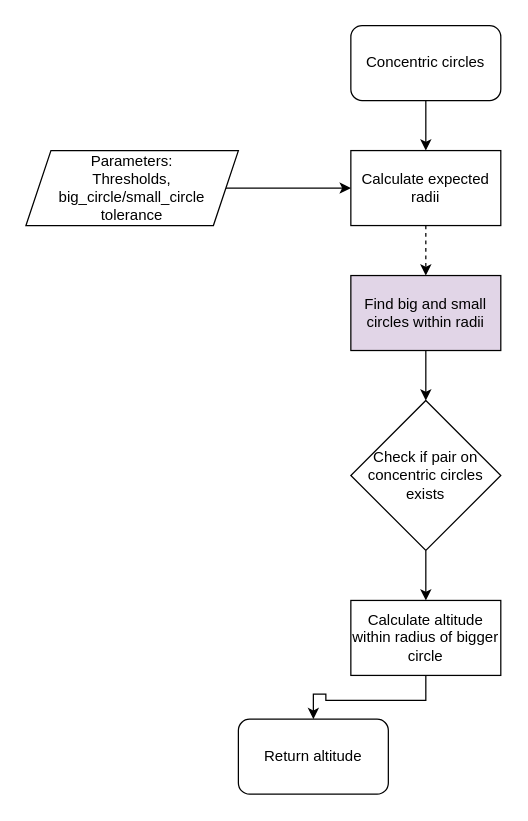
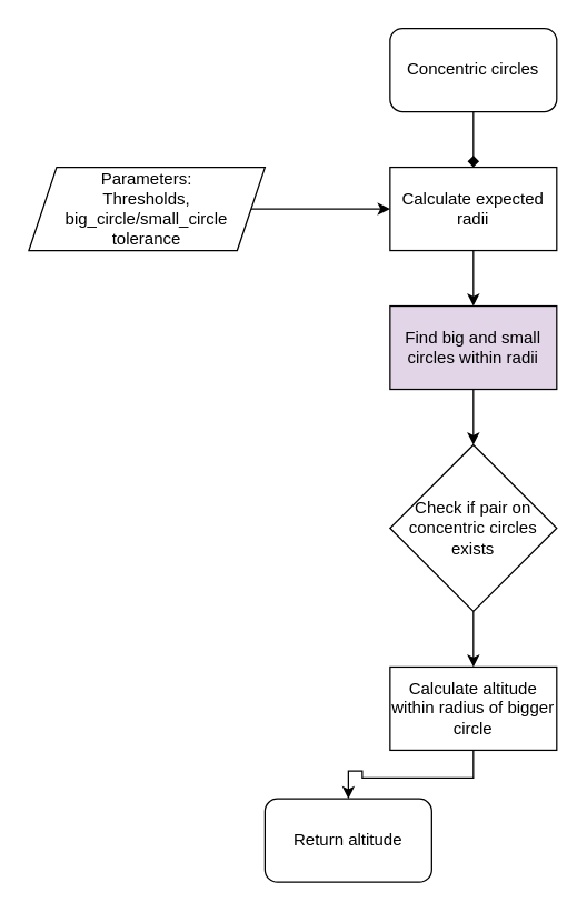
  <mxCell id="0" />
  <mxCell id="1" parent="0" />
- <mxCell id="2" value="" style="edgeStyle=orthogonalEdgeStyle;rounded=0;orthogonalLoop=1;jettySize=auto;html=1;" edge="1" parent="1" source="3" target="5"><mxGeometry relative="1" as="geometry" /></mxCell>
+ <mxCell id="2" value="" style="edgeStyle=orthogonalEdgeStyle;rounded=0;orthogonalLoop=1;jettySize=auto;html=1;endArrow=diamond;" edge="1" parent="1" source="3" target="5"><mxGeometry relative="1" as="geometry" /></mxCell>
  <mxCell id="3" value="Concentric circles" style="rounded=1;whiteSpace=wrap;html=1;" vertex="1" parent="1"><mxGeometry x="280" y="20" width="120" height="60" as="geometry" /></mxCell>
- <mxCell id="4" value="" style="edgeStyle=orthogonalEdgeStyle;rounded=0;orthogonalLoop=1;jettySize=auto;html=1;dashed=1;" edge="1" parent="1" source="5" target="9"><mxGeometry relative="1" as="geometry" /></mxCell>
+ <mxCell id="4" value="" style="edgeStyle=orthogonalEdgeStyle;rounded=0;orthogonalLoop=1;jettySize=auto;html=1;" edge="1" parent="1" source="5" target="9"><mxGeometry relative="1" as="geometry" /></mxCell>
  <mxCell id="5" value="Calculate expected radii" style="rounded=0;whiteSpace=wrap;html=1;" vertex="1" parent="1"><mxGeometry x="280" y="120" width="120" height="60" as="geometry" /></mxCell>
  <mxCell id="6" value="" style="edgeStyle=orthogonalEdgeStyle;rounded=0;orthogonalLoop=1;jettySize=auto;html=1;" edge="1" parent="1" source="7" target="5"><mxGeometry relative="1" as="geometry" /></mxCell>
  <mxCell id="7" value="Parameters:&lt;br&gt;Thresholds,&lt;br&gt;big_circle/small_circle&lt;br&gt;tolerance" style="shape=parallelogram;perimeter=parallelogramPerimeter;whiteSpace=wrap;html=1;fixedSize=1;" vertex="1" parent="1"><mxGeometry x="20" y="120" width="170" height="60" as="geometry" /></mxCell>
  <mxCell id="8" value="" style="edgeStyle=orthogonalEdgeStyle;rounded=0;orthogonalLoop=1;jettySize=auto;html=1;" edge="1" parent="1" source="9" target="13"><mxGeometry relative="1" as="geometry" /></mxCell>
  <mxCell id="9" value="Find big and small circles within radii" style="rounded=0;whiteSpace=wrap;html=1;fillColor=#e1d5e7;" vertex="1" parent="1"><mxGeometry x="280" y="220" width="120" height="60" as="geometry" /></mxCell>
  <mxCell id="10" value="" style="edgeStyle=orthogonalEdgeStyle;rounded=0;orthogonalLoop=1;jettySize=auto;html=1;" edge="1" parent="1" source="11" target="14"><mxGeometry relative="1" as="geometry" /></mxCell>
  <mxCell id="11" value="Calculate altitude within radius of bigger circle" style="rounded=0;whiteSpace=wrap;html=1;" vertex="1" parent="1"><mxGeometry x="280" y="480" width="120" height="60" as="geometry" /></mxCell>
  <mxCell id="12" value="" style="edgeStyle=orthogonalEdgeStyle;rounded=0;orthogonalLoop=1;jettySize=auto;html=1;" edge="1" parent="1" source="13" target="11"><mxGeometry relative="1" as="geometry" /></mxCell>
  <mxCell id="13" value="Check if pair on concentric circles exists" style="rhombus;whiteSpace=wrap;html=1;" vertex="1" parent="1"><mxGeometry x="280" y="320" width="120" height="120" as="geometry" /></mxCell>
  <mxCell id="14" value="Return altitude" style="rounded=1;whiteSpace=wrap;html=1;" vertex="1" parent="1"><mxGeometry x="190" y="575" width="120" height="60" as="geometry" /></mxCell>
